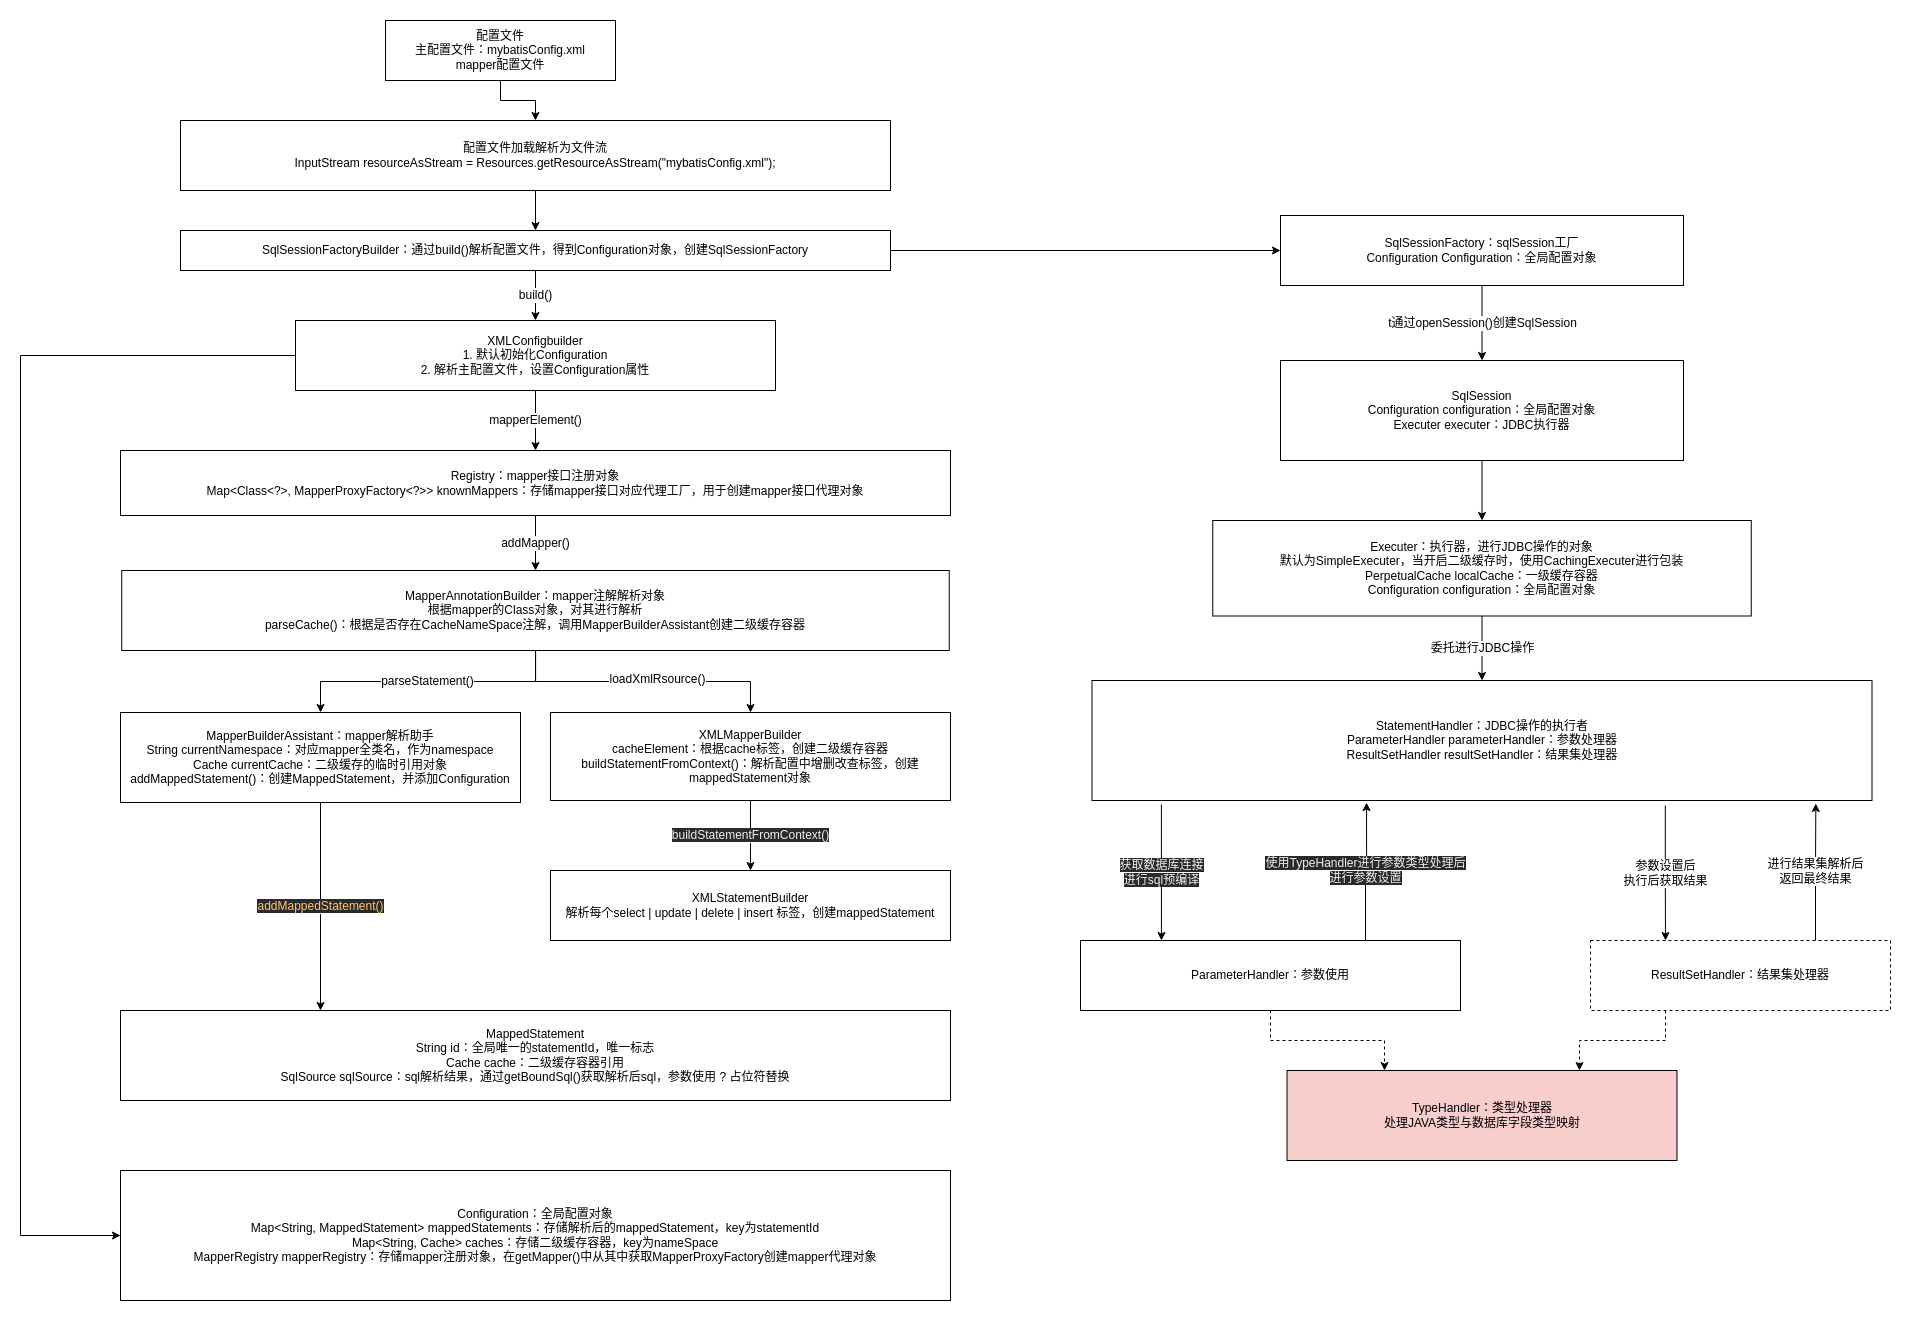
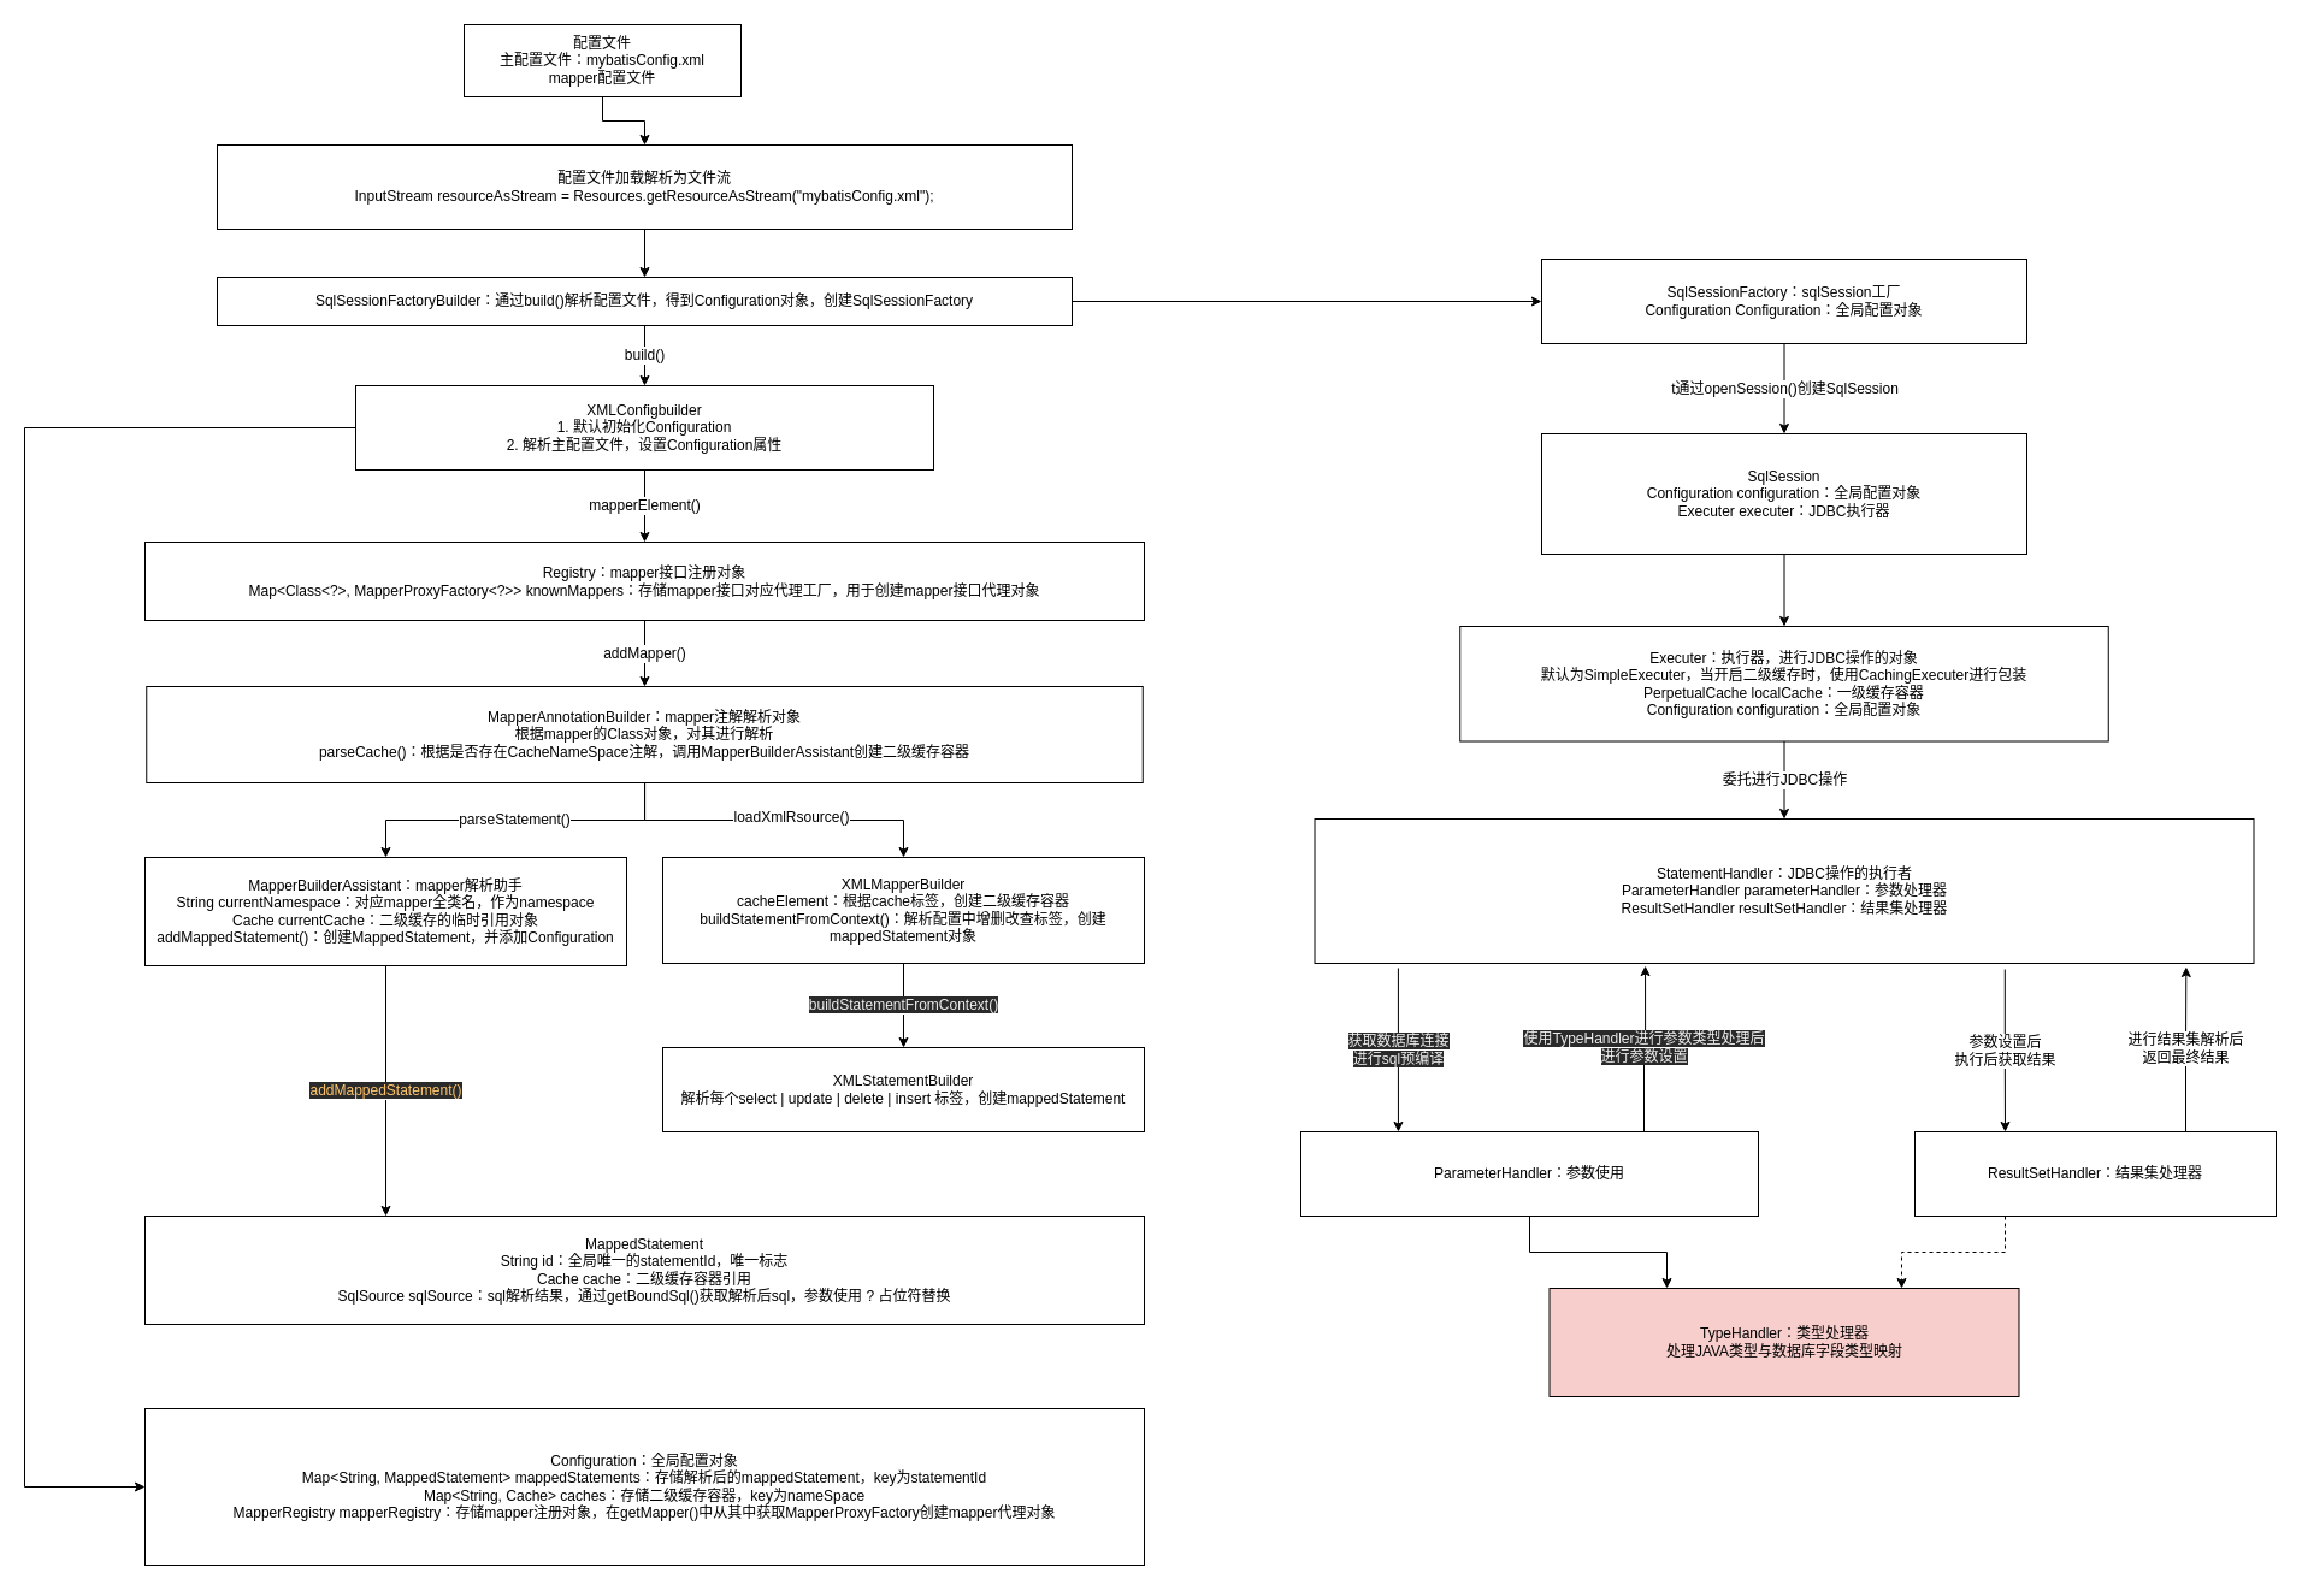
  <mxCell id="0" />
  <mxCell id="1" parent="0" />
  <mxCell id="2" style="edgeStyle=orthogonalEdgeStyle;rounded=0;orthogonalLoop=1;jettySize=auto;html=1;entryX=0.5;entryY=0;entryDx=0;entryDy=0;fontSize=12;" edge="1" parent="1" source="3" target="8"><mxGeometry relative="1" as="geometry" /></mxCell>
  <mxCell id="3" value="配置文件&lt;br style=&quot;font-size: 12px;&quot;&gt;主配置文件：mybatisConfig.xml&lt;br style=&quot;font-size: 12px;&quot;&gt;mapper配置文件" style="rounded=0;whiteSpace=wrap;html=1;fontSize=12;" vertex="1" parent="1"><mxGeometry x="385" y="20" width="230" height="60" as="geometry" /></mxCell>
  <mxCell id="4" value="build()" style="edgeStyle=orthogonalEdgeStyle;rounded=0;orthogonalLoop=1;jettySize=auto;html=1;entryX=0.5;entryY=0;entryDx=0;entryDy=0;fontSize=12;" edge="1" parent="1" source="6" target="11"><mxGeometry relative="1" as="geometry" /></mxCell>
  <mxCell id="5" style="edgeStyle=orthogonalEdgeStyle;rounded=0;orthogonalLoop=1;jettySize=auto;html=1;exitX=1;exitY=0.5;exitDx=0;exitDy=0;entryX=0;entryY=0.5;entryDx=0;entryDy=0;fontSize=12;" edge="1" parent="1" source="6" target="13"><mxGeometry relative="1" as="geometry" /></mxCell>
  <mxCell id="6" value="&lt;span&gt;SqlSessionFactoryBuilder：通过build()解析配置文件，得到Configuration对象，创建SqlSessionFactory&lt;/span&gt;" style="rounded=0;whiteSpace=wrap;html=1;" vertex="1" parent="1"><mxGeometry y="230" width="710" height="40" as="geometry" x="180" /></mxCell>
  <mxCell id="7" style="edgeStyle=orthogonalEdgeStyle;rounded=0;orthogonalLoop=1;jettySize=auto;html=1;exitX=0.5;exitY=1;exitDx=0;exitDy=0;entryX=0.5;entryY=0;entryDx=0;entryDy=0;fontSize=12;" edge="1" parent="1" source="8" target="6"><mxGeometry relative="1" as="geometry" /></mxCell>
  <mxCell id="8" value="配置文件加载解析为文件流&lt;br&gt;InputStream resourceAsStream = Resources.getResourceAsStream(&quot;mybatisConfig.xml&quot;);" style="rounded=0;whiteSpace=wrap;html=1;fontSize=12;" vertex="1" parent="1"><mxGeometry y="120" width="710" height="70" as="geometry" x="180" /></mxCell>
  <mxCell id="9" value="mapperElement()" style="edgeStyle=orthogonalEdgeStyle;rounded=0;orthogonalLoop=1;jettySize=auto;html=1;exitX=0.5;exitY=1;exitDx=0;exitDy=0;entryX=0.5;entryY=0;entryDx=0;entryDy=0;fontSize=12;" edge="1" parent="1" source="11" target="15"><mxGeometry relative="1" as="geometry" /></mxCell>
  <mxCell id="10" style="edgeStyle=orthogonalEdgeStyle;rounded=0;orthogonalLoop=1;jettySize=auto;html=1;exitX=0;exitY=0.5;exitDx=0;exitDy=0;entryX=0;entryY=0.5;entryDx=0;entryDy=0;fontSize=12;" edge="1" parent="1" source="11" target="22"><mxGeometry relative="1" as="geometry"><Array as="points"><mxPoint x="20" y="355" /><mxPoint x="20" y="1235" /></Array></mxGeometry></mxCell>
  <mxCell id="11" value="XMLConfigbuilder&lt;br&gt;1. 默认初始化Configuration&lt;br&gt;2. 解析主配置文件，设置Configuration属性&lt;br&gt;" style="rounded=0;whiteSpace=wrap;html=1;fontSize=12;" vertex="1" parent="1"><mxGeometry x="295" y="320" width="480" height="70" as="geometry" /></mxCell>
  <mxCell id="12" value="t通过openSession()创建SqlSession" style="edgeStyle=orthogonalEdgeStyle;rounded=0;orthogonalLoop=1;jettySize=auto;html=1;exitX=0.5;exitY=1;exitDx=0;exitDy=0;fontSize=12;entryX=0.5;entryY=0;entryDx=0;entryDy=0;" edge="1" parent="1" source="13" target="28"><mxGeometry relative="1" as="geometry"><mxPoint x="1481.333" y="350" as="targetPoint" /><Array as="points" /></mxGeometry></mxCell>
  <mxCell id="13" value="SqlSessionFactory：sqlSession工厂&lt;br&gt;Configuration Configuration：全局配置对象" style="rounded=0;whiteSpace=wrap;html=1;fontSize=12;" vertex="1" parent="1"><mxGeometry x="1280" y="215" width="403" height="70" as="geometry" /></mxCell>
  <mxCell id="14" value="addMapper()" style="edgeStyle=orthogonalEdgeStyle;rounded=0;orthogonalLoop=1;jettySize=auto;html=1;exitX=0.5;exitY=1;exitDx=0;exitDy=0;entryX=0.5;entryY=0;entryDx=0;entryDy=0;fontSize=12;" edge="1" parent="1" source="15" target="19"><mxGeometry relative="1" as="geometry" /></mxCell>
  <mxCell id="15" value="Registry：mapper接口注册对象&lt;br&gt;Map&amp;lt;Class&amp;lt;?&amp;gt;, MapperProxyFactory&amp;lt;?&amp;gt;&amp;gt; knownMappers：存储mapper接口对应代理工厂，用于创建mapper接口代理对象" style="rounded=0;whiteSpace=wrap;html=1;fontSize=12;" vertex="1" parent="1"><mxGeometry x="120" y="450" width="830" height="65" as="geometry" /></mxCell>
  <mxCell id="16" value="parseStatement()" style="edgeStyle=orthogonalEdgeStyle;rounded=0;orthogonalLoop=1;jettySize=auto;html=1;exitX=0.5;exitY=1;exitDx=0;exitDy=0;entryX=0.5;entryY=0;entryDx=0;entryDy=0;fontSize=12;" edge="1" parent="1" source="19" target="21"><mxGeometry relative="1" as="geometry" /></mxCell>
  <mxCell id="17" style="edgeStyle=orthogonalEdgeStyle;rounded=0;orthogonalLoop=1;jettySize=auto;html=1;fontSize=12;" edge="1" parent="1" source="19" target="24"><mxGeometry relative="1" as="geometry" /></mxCell>
  <mxCell id="18" value="loadXmlRsource()" style="edgeLabel;html=1;align=center;verticalAlign=middle;resizable=0;points=[];fontSize=12;" vertex="1" connectable="0" parent="17"><mxGeometry x="0.097" y="3" relative="1" as="geometry"><mxPoint as="offset" /></mxGeometry></mxCell>
  <mxCell id="19" value="MapperAnnotationBuilder：mapper注解解析对象&lt;br&gt;根据mapper的Class对象，对其进行解析&lt;br&gt;parseCache()：根据是否存在CacheNameSpace注解，调用MapperBuilderAssistant创建二级缓存容器" style="rounded=0;whiteSpace=wrap;html=1;fontSize=12;" vertex="1" parent="1"><mxGeometry x="121.25" y="570" width="827.5" height="80" as="geometry" /></mxCell>
  <mxCell id="20" value="&lt;span style=&quot;color: rgb(255 , 198 , 109) ; font-family: &amp;#34;helvetica&amp;#34; ; font-size: 12px ; font-style: normal ; font-weight: 400 ; letter-spacing: normal ; text-align: center ; text-indent: 0px ; text-transform: none ; word-spacing: 0px ; background-color: rgb(42 , 42 , 42) ; display: inline ; float: none&quot;&gt;addMappedStatement()&lt;/span&gt;" style="edgeStyle=orthogonalEdgeStyle;rounded=0;orthogonalLoop=1;jettySize=auto;html=1;exitX=0.5;exitY=1;exitDx=0;exitDy=0;entryX=0.241;entryY=0;entryDx=0;entryDy=0;entryPerimeter=0;fontSize=12;" edge="1" parent="1" source="21" target="26"><mxGeometry relative="1" as="geometry" /></mxCell>
  <mxCell id="21" value="MapperBuilderAssistant：mapper解析助手&lt;br&gt;String currentNamespace：对应mapper全类名，作为namespace&lt;br&gt;Cache currentCache：二级缓存的临时引用对象&lt;br&gt;addMappedStatement()：创建MappedStatement，并添加Configuration" style="rounded=0;whiteSpace=wrap;html=1;fontSize=12;" vertex="1" parent="1"><mxGeometry x="120" y="712" width="400" height="90" as="geometry" /></mxCell>
  <mxCell id="22" value="Configuration：全局配置对象&lt;br&gt;Map&amp;lt;String, MappedStatement&amp;gt; mappedStatements：存储解析后的mappedStatement，key为statementId&lt;br&gt;Map&amp;lt;String, Cache&amp;gt; caches：存储二级缓存容器，key为nameSpace&lt;br&gt;MapperRegistry mapperRegistry：存储mapper注册对象，在getMapper()中从其中获取MapperProxyFactory创建mapper代理对象" style="rounded=0;whiteSpace=wrap;html=1;fontSize=12;" vertex="1" parent="1"><mxGeometry x="120" y="1170" width="830" height="130" as="geometry" /></mxCell>
  <mxCell id="23" value="&lt;span style=&quot;color: rgb(240 , 240 , 240) ; font-family: &amp;#34;helvetica&amp;#34; ; font-size: 12px ; font-style: normal ; font-weight: 400 ; letter-spacing: normal ; text-align: center ; text-indent: 0px ; text-transform: none ; word-spacing: 0px ; background-color: rgb(42 , 42 , 42) ; display: inline ; float: none&quot;&gt;buildStatementFromContext()&lt;/span&gt;" style="edgeStyle=orthogonalEdgeStyle;rounded=0;orthogonalLoop=1;jettySize=auto;html=1;exitX=0.5;exitY=1;exitDx=0;exitDy=0;entryX=0.5;entryY=0;entryDx=0;entryDy=0;fontSize=12;" edge="1" parent="1" source="24" target="25"><mxGeometry relative="1" as="geometry" /></mxCell>
  <mxCell id="24" value="XMLMapperBuilder&lt;br&gt;cacheElement：根据cache标签，创建二级缓存容器&lt;br&gt;buildStatementFromContext()：解析配置中增删改查标签，创建mappedStatement对象" style="rounded=0;whiteSpace=wrap;html=1;fontSize=12;" vertex="1" parent="1"><mxGeometry x="550" y="712" width="400" height="88" as="geometry" /></mxCell>
  <mxCell id="25" value="XMLStatementBuilder&lt;br&gt;解析每个select | update | delete | insert 标签，创建mappedStatement" style="rounded=0;whiteSpace=wrap;html=1;fontSize=12;" vertex="1" parent="1"><mxGeometry x="550" y="870" width="400" height="70" as="geometry" /></mxCell>
  <mxCell id="26" value="&lt;span&gt;MappedStatement&lt;br&gt;String id：全局唯一的statementId，唯一标志&lt;br&gt;Cache cache：二级缓存容器引用&lt;br&gt;SqlSource sqlSource：sql解析结果，通过getBoundSql()获取解析后sql，参数使用 ? 占位符替换&lt;br&gt;&lt;/span&gt;" style="rounded=0;whiteSpace=wrap;html=1;fontSize=12;" vertex="1" parent="1"><mxGeometry x="120" y="1010" width="830" height="90" as="geometry" /></mxCell>
  <mxCell id="27" style="edgeStyle=orthogonalEdgeStyle;rounded=0;orthogonalLoop=1;jettySize=auto;html=1;exitX=0.5;exitY=1;exitDx=0;exitDy=0;entryX=0.5;entryY=0;entryDx=0;entryDy=0;fontSize=12;" edge="1" parent="1" source="28" target="30"><mxGeometry relative="1" as="geometry" /></mxCell>
  <mxCell id="28" value="SqlSession&lt;br&gt;Configuration configuration：全局配置对象&lt;br&gt;Executer executer：JDBC执行器" style="rounded=0;whiteSpace=wrap;html=1;fontSize=12;" vertex="1" parent="1"><mxGeometry x="1280" y="360" width="403" height="100" as="geometry" /></mxCell>
  <mxCell id="29" value="委托进行JDBC操作" style="edgeStyle=orthogonalEdgeStyle;rounded=0;orthogonalLoop=1;jettySize=auto;html=1;exitX=0.5;exitY=1;exitDx=0;exitDy=0;entryX=0.5;entryY=0;entryDx=0;entryDy=0;fontSize=12;" edge="1" parent="1" source="30" target="39"><mxGeometry relative="1" as="geometry" /></mxCell>
  <mxCell id="30" value="Executer：执行器，进行JDBC操作的对象&lt;br&gt;默认为SimpleExecuter，当开启二级缓存时，使用CachingExecuter进行包装&lt;br&gt;PerpetualCache localCache：一级缓存容器&lt;br&gt;Configuration configuration：全局配置对象" style="rounded=0;whiteSpace=wrap;html=1;fontSize=12;" vertex="1" parent="1"><mxGeometry x="1212.25" y="520" width="538.5" height="95.5" as="geometry" /></mxCell>
  <mxCell id="31" style="edgeStyle=orthogonalEdgeStyle;rounded=0;orthogonalLoop=1;jettySize=auto;html=1;exitX=0.25;exitY=1;exitDx=0;exitDy=0;entryX=0.75;entryY=0;entryDx=0;entryDy=0;fontSize=12;dashed=1;" edge="1" parent="1" source="33" target="40"><mxGeometry relative="1" as="geometry" /></mxCell>
  <mxCell id="32" value="进行结果集解析后&lt;br&gt;返回最终结果" style="edgeStyle=orthogonalEdgeStyle;rounded=0;orthogonalLoop=1;jettySize=auto;html=1;exitX=0.75;exitY=0;exitDx=0;exitDy=0;entryX=0.928;entryY=1.025;entryDx=0;entryDy=0;entryPerimeter=0;fontSize=12;" edge="1" parent="1" source="33" target="39"><mxGeometry relative="1" as="geometry" /></mxCell>
- <mxCell id="33" value="ResultSetHandler：结果集处理器" style="rounded=0;whiteSpace=wrap;html=1;fontSize=12;dashed=1;" vertex="1" parent="1"><mxGeometry x="1590" y="940" width="300" height="70" as="geometry" /></mxCell>
+ <mxCell id="33" value="ResultSetHandler：结果集处理器" style="rounded=0;whiteSpace=wrap;html=1;fontSize=12;" vertex="1" parent="1"><mxGeometry x="1590" y="940" width="300" height="70" as="geometry" /></mxCell>
  <mxCell id="34" value="&lt;span style=&quot;color: rgb(240 , 240 , 240) ; font-family: &amp;#34;helvetica&amp;#34; ; font-size: 12px ; font-style: normal ; font-weight: 400 ; letter-spacing: normal ; text-align: center ; text-indent: 0px ; text-transform: none ; word-spacing: 0px ; background-color: rgb(42 , 42 , 42) ; display: inline ; float: none&quot;&gt;使用TypeHandler进行参数类型处理后&lt;br&gt;进行参数设置&lt;/span&gt;" style="edgeStyle=orthogonalEdgeStyle;rounded=0;orthogonalLoop=1;jettySize=auto;html=1;entryX=0.352;entryY=1.017;entryDx=0;entryDy=0;entryPerimeter=0;fontSize=12;exitX=0.75;exitY=0;exitDx=0;exitDy=0;" edge="1" parent="1" source="36" target="39"><mxGeometry relative="1" as="geometry" /></mxCell>
- <mxCell id="35" style="edgeStyle=orthogonalEdgeStyle;rounded=0;orthogonalLoop=1;jettySize=auto;html=1;exitX=0.5;exitY=1;exitDx=0;exitDy=0;entryX=0.25;entryY=0;entryDx=0;entryDy=0;fontSize=12;dashed=1;" edge="1" parent="1" source="36" target="40"><mxGeometry relative="1" as="geometry" /></mxCell>
+ <mxCell id="35" style="edgeStyle=orthogonalEdgeStyle;rounded=0;orthogonalLoop=1;jettySize=auto;html=1;exitX=0.5;exitY=1;exitDx=0;exitDy=0;entryX=0.25;entryY=0;entryDx=0;entryDy=0;fontSize=12;" edge="1" parent="1" source="36" target="40"><mxGeometry relative="1" as="geometry" /></mxCell>
  <mxCell id="36" value="ParameterHandler：参数使用&lt;br&gt;" style="rounded=0;whiteSpace=wrap;html=1;fontSize=12;" vertex="1" parent="1"><mxGeometry x="1080" y="940" width="380" height="70" as="geometry" /></mxCell>
  <mxCell id="37" value="&lt;span style=&quot;color: rgb(240 , 240 , 240) ; font-family: &amp;#34;helvetica&amp;#34; ; font-size: 12px ; font-style: normal ; font-weight: 400 ; letter-spacing: normal ; text-align: center ; text-indent: 0px ; text-transform: none ; word-spacing: 0px ; background-color: rgb(42 , 42 , 42) ; display: inline ; float: none&quot;&gt;获取数据库连接&lt;br&gt;进行sql预编译&lt;/span&gt;" style="edgeStyle=orthogonalEdgeStyle;rounded=0;orthogonalLoop=1;jettySize=auto;html=1;fontSize=12;exitX=0.089;exitY=1.033;exitDx=0;exitDy=0;exitPerimeter=0;entryX=0.213;entryY=0;entryDx=0;entryDy=0;entryPerimeter=0;" edge="1" parent="1" source="39" target="36"><mxGeometry relative="1" as="geometry"><mxPoint x="1161" y="930" as="targetPoint" /></mxGeometry></mxCell>
  <mxCell id="38" value="参数设置后&lt;br&gt;执行后获取结果" style="edgeStyle=orthogonalEdgeStyle;rounded=0;orthogonalLoop=1;jettySize=auto;html=1;entryX=0.25;entryY=0;entryDx=0;entryDy=0;fontSize=12;exitX=0.735;exitY=1.042;exitDx=0;exitDy=0;exitPerimeter=0;" edge="1" parent="1" source="39" target="33"><mxGeometry relative="1" as="geometry" /></mxCell>
  <mxCell id="39" value="StatementHandler：JDBC操作的执行者&lt;br&gt;ParameterHandler parameterHandler：参数处理器&lt;br&gt;ResultSetHandler resultSetHandler：结果集处理器" style="rounded=0;whiteSpace=wrap;html=1;fontSize=12;" vertex="1" parent="1"><mxGeometry x="1091.5" y="680" width="780" height="120" as="geometry" /></mxCell>
  <mxCell id="40" value="TypeHandler：类型处理器&lt;br&gt;处理JAVA类型与数据库字段类型映射" style="rounded=0;whiteSpace=wrap;html=1;fontSize=12;fillColor=#f8cecc;" vertex="1" parent="1"><mxGeometry x="1286.5" y="1070" width="390" height="90" as="geometry" /></mxCell>
